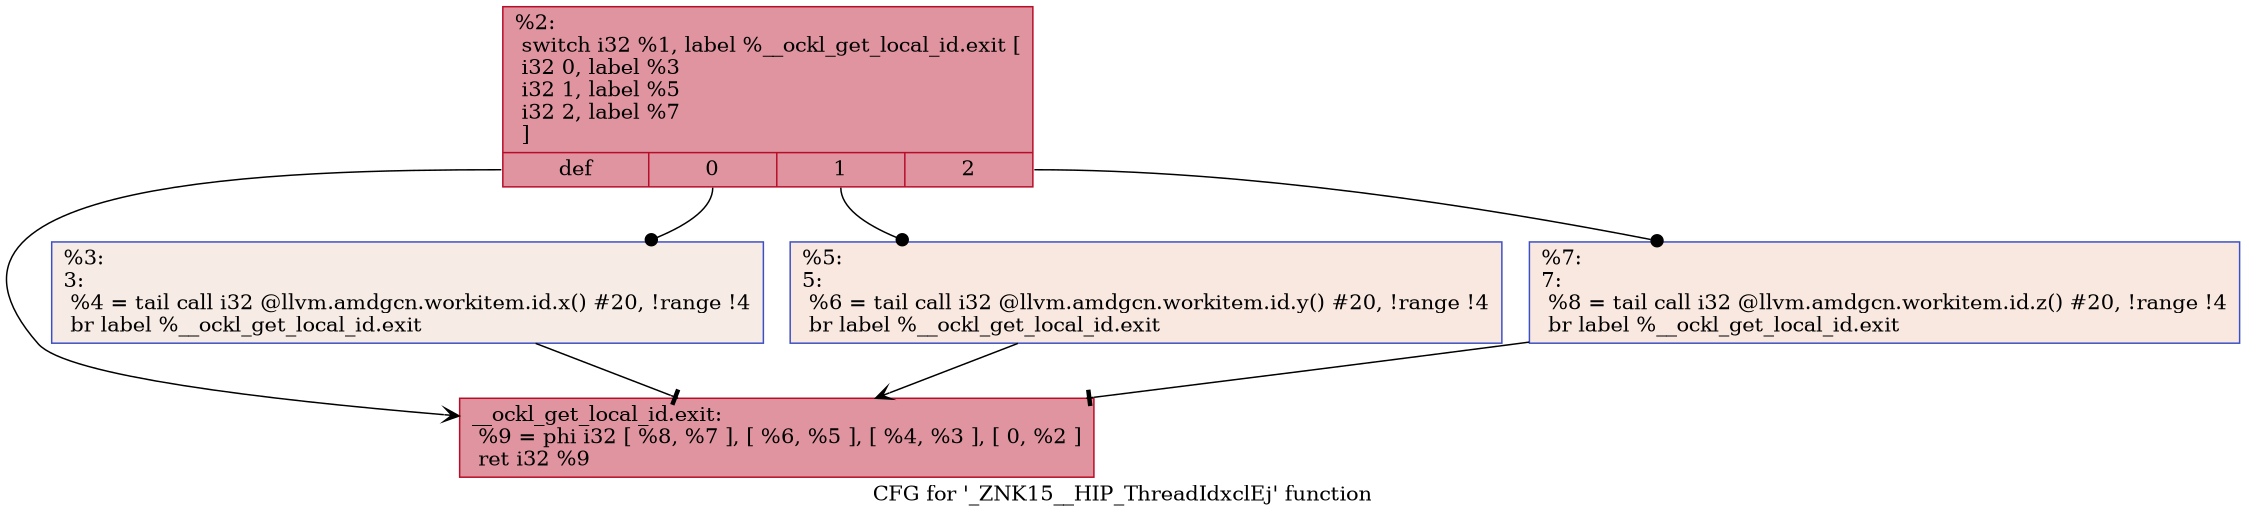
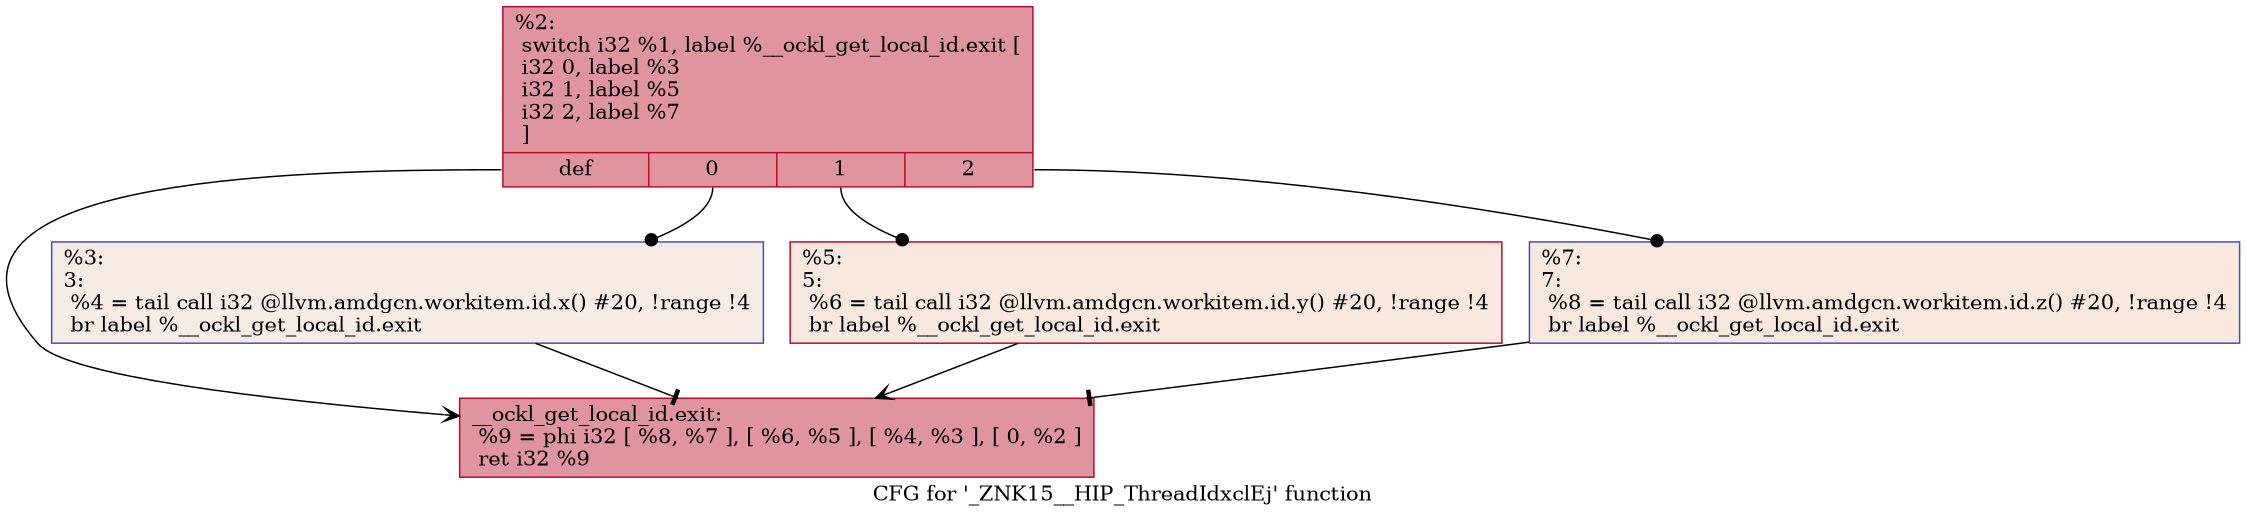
  digraph {
    label="CFG for '_ZNK15__HIP_ThreadIdxclEj' function"
    node [color="#3d50c3ff" fillcolor="#b70d2870" shape=record style=filled]
    edge [arrowhead=dot]
    n1 [color="#b70d28ff" label="{%2:\l  switch i32 %1, label %__ockl_get_local_id.exit [\l    i32 0, label %3\l    i32 1, label %5\l    i32 2, label %7\l  ]\l|{<s0>def|<s1>0|<s2>1|<s3>2}}"]
    n2 [color="#b70d28ff" label="{__ockl_get_local_id.exit:                         \l  %9 = phi i32 [ %8, %7 ], [ %6, %5 ], [ %4, %3 ], [ 0, %2 ]\l  ret i32 %9\l}"]
    n3 [fillcolor="#ecd3c570" label="{%3:\l3:                                                \l  %4 = tail call i32 @llvm.amdgcn.workitem.id.x() #20, !range !4\l  br label %__ockl_get_local_id.exit\l}"]
-   n4 [fillcolor="#f1ccb870" label="{%5:\l5:                                                \l  %6 = tail call i32 @llvm.amdgcn.workitem.id.y() #20, !range !4\l  br label %__ockl_get_local_id.exit\l}"]
+   n4 [color="#b70d28ff" fillcolor="#f1ccb870" label="{%5:\l5:                                                \l  %6 = tail call i32 @llvm.amdgcn.workitem.id.y() #20, !range !4\l  br label %__ockl_get_local_id.exit\l}"]
    n5 [fillcolor="#f1ccb870" label="{%7:\l7:                                                \l  %8 = tail call i32 @llvm.amdgcn.workitem.id.z() #20, !range !4\l  br label %__ockl_get_local_id.exit\l}"]
    n1 -> n2 [tailport=s0 arrowhead=vee]
    n1 -> n3 [tailport=s1]
    n1 -> n4 [tailport=s2]
    n1 -> n5 [tailport=s3]
    n3 -> n2 [arrowhead=tee]
    n4 -> n2 [arrowhead=vee]
    n5 -> n2 [arrowhead=tee]
  }
